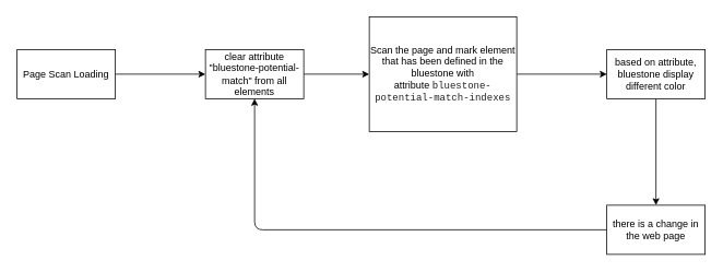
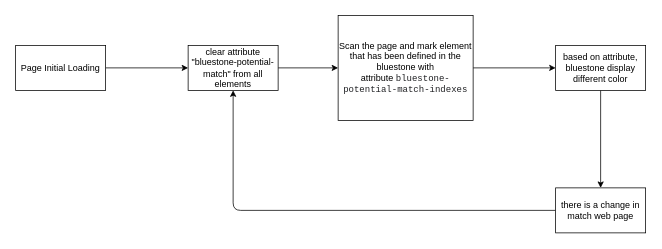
  <mxCell id="0" />
  <mxCell id="1" parent="0" />
  <mxCell id="2" value="" style="edgeStyle=none;html=1;" edge="1" parent="1" target="4"><mxGeometry relative="1" as="geometry"><mxPoint x="370" y="90" as="sourcePoint" /></mxGeometry></mxCell>
  <mxCell id="3" value="" style="edgeStyle=none;html=1;" edge="1" parent="1" source="4" target="6"><mxGeometry relative="1" as="geometry" /></mxCell>
  <mxCell id="4" value="Scan the page and mark element that has been defined in the bluestone with attribute&amp;nbsp;&lt;span style=&quot;color: rgb(32 , 33 , 36) ; font-family: &amp;#34;consolas&amp;#34; , &amp;#34;lucida console&amp;#34; , &amp;#34;courier new&amp;#34; , monospace ; text-align: left ; background-color: rgb(255 , 255 , 255)&quot;&gt;bluestone-potential-match-indexes&lt;/span&gt;" style="rounded=0;whiteSpace=wrap;html=1;" vertex="1" parent="1"><mxGeometry x="450" y="20" width="180" height="140" as="geometry" /></mxCell>
  <mxCell id="5" value="" style="edgeStyle=none;html=1;" edge="1" parent="1" source="6" target="8"><mxGeometry relative="1" as="geometry" /></mxCell>
  <mxCell id="6" value="based on attribute, bluestone display different color" style="whiteSpace=wrap;html=1;rounded=0;" vertex="1" parent="1"><mxGeometry x="740" y="60" width="120" height="60" as="geometry" /></mxCell>
  <mxCell id="7" style="edgeStyle=none;html=1;entryX=0.5;entryY=1;entryDx=0;entryDy=0;" edge="1" parent="1" source="8" target="11"><mxGeometry relative="1" as="geometry"><Array as="points"><mxPoint x="310" y="280" /></Array></mxGeometry></mxCell>
- <mxCell id="8" value="there is a change in the web page" style="whiteSpace=wrap;html=1;rounded=0;" vertex="1" parent="1"><mxGeometry x="740" y="250" width="120" height="60" as="geometry" /></mxCell>
+ <mxCell id="8" value="there is a change in match web page" style="whiteSpace=wrap;html=1;rounded=0;" vertex="1" parent="1"><mxGeometry x="740" y="250" width="120" height="60" as="geometry" /></mxCell>
  <mxCell id="9" style="edgeStyle=none;html=1;entryX=0;entryY=0.5;entryDx=0;entryDy=0;" edge="1" parent="1" source="10" target="11"><mxGeometry relative="1" as="geometry" /></mxCell>
- <mxCell id="10" value="Page Scan Loading" style="rounded=0;whiteSpace=wrap;html=1;" vertex="1" parent="1"><mxGeometry x="20" y="60" width="120" height="60" as="geometry" /></mxCell>
+ <mxCell id="10" value="Page Initial Loading" style="rounded=0;whiteSpace=wrap;html=1;" vertex="1" parent="1"><mxGeometry x="20" y="60" width="120" height="60" as="geometry" /></mxCell>
  <mxCell id="11" value="clear attribute &quot;bluestone-potential-match&quot; from all elements" style="rounded=0;whiteSpace=wrap;html=1;" vertex="1" parent="1"><mxGeometry x="250" y="60" width="120" height="60" as="geometry" /></mxCell>
